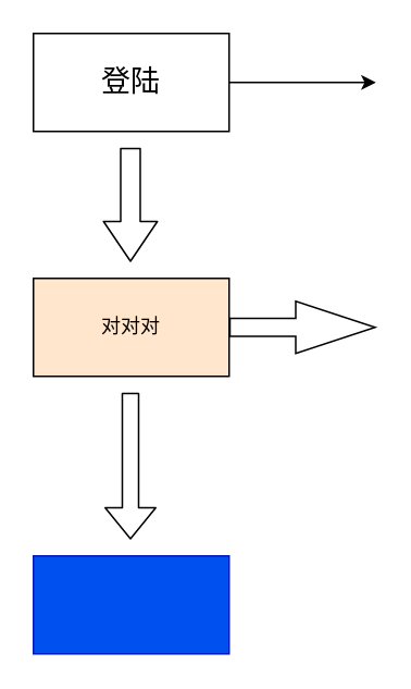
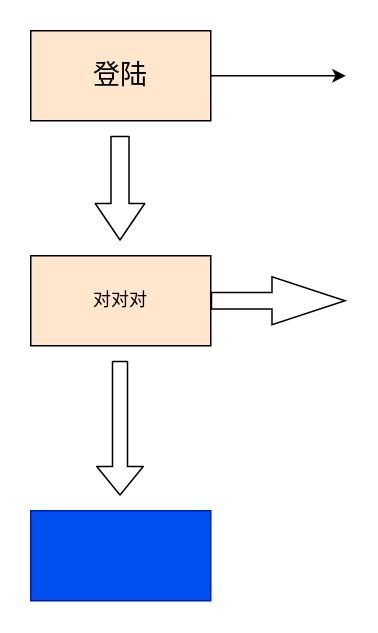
  <mxCell id="0" />
  <mxCell id="1" parent="0" />
  <mxCell id="2" style="edgeStyle=none;rounded=0;orthogonalLoop=1;jettySize=auto;html=1;" edge="1" parent="1" source="3"><mxGeometry relative="1" as="geometry"><mxPoint x="230" y="50" as="targetPoint" /></mxGeometry></mxCell>
- <mxCell id="3" value="&lt;font style=&quot;font-size: 18px&quot; face=&quot;Times New Roman&quot;&gt;登陆&lt;/font&gt;" style="rounded=0;whiteSpace=wrap;html=1;" parent="1" vertex="1"><mxGeometry x="20" y="20" width="120" height="60" as="geometry" /></mxCell>
+ <mxCell id="3" value="&lt;font style=&quot;font-size: 18px&quot; face=&quot;Times New Roman&quot;&gt;登陆&lt;/font&gt;" style="rounded=0;whiteSpace=wrap;html=1;fillColor=#ffe6cc;" parent="1" vertex="1"><mxGeometry x="20" y="20" width="120" height="60" as="geometry" /></mxCell>
  <mxCell id="4" value="" style="shape=flexArrow;endArrow=classic;html=1;width=12;endSize=7.78;" parent="1" edge="1"><mxGeometry width="50" height="50" relative="1" as="geometry"><mxPoint x="79.5" y="90" as="sourcePoint" /><mxPoint x="79.5" y="160" as="targetPoint" /></mxGeometry></mxCell>
  <mxCell id="5" style="edgeStyle=none;shape=flexArrow;rounded=0;orthogonalLoop=1;jettySize=auto;html=1;exitX=1;exitY=0.5;exitDx=0;exitDy=0;width=11;endSize=15.89;" edge="1" parent="1" source="6"><mxGeometry relative="1" as="geometry"><mxPoint x="230" y="200" as="targetPoint" /></mxGeometry></mxCell>
  <mxCell id="6" value="对对对" style="rounded=0;whiteSpace=wrap;html=1;fillColor=#ffe6cc;" parent="1" vertex="1"><mxGeometry x="20" y="170" width="120" height="60" as="geometry" /></mxCell>
  <mxCell id="7" value="" style="shape=flexArrow;endArrow=classic;html=1;" edge="1" parent="1"><mxGeometry width="50" height="50" relative="1" as="geometry"><mxPoint x="79.5" y="240" as="sourcePoint" /><mxPoint x="79.5" y="330" as="targetPoint" /></mxGeometry></mxCell>
  <mxCell id="8" value="" style="rounded=0;whiteSpace=wrap;html=1;fillColor=#0050ef;strokeColor=#001DBC;fontColor=#ffffff;" vertex="1" parent="1"><mxGeometry x="20" y="340" width="120" height="60" as="geometry" /></mxCell>
